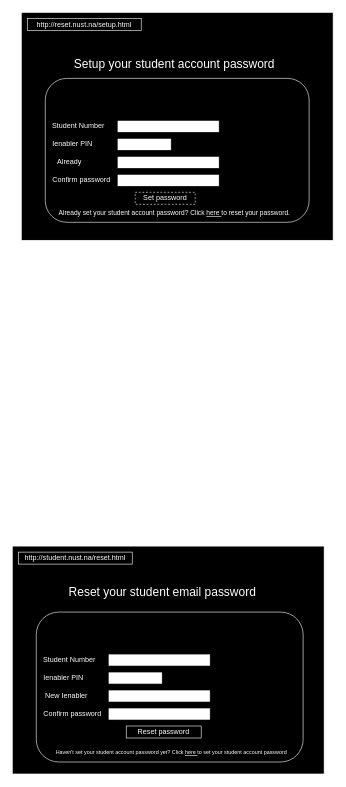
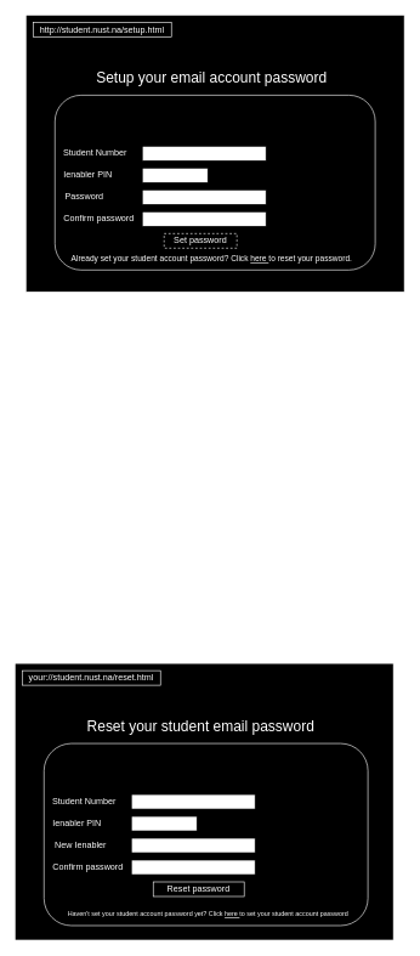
  <mxCell id="0" />
  <mxCell id="1" parent="0" />
  <mxCell id="2" value="" style="rounded=0;whiteSpace=wrap;html=1;fillColor=#000000;strokeColor=#FFFFFF;" vertex="1" parent="1"><mxGeometry x="35" y="20" width="520" height="380" as="geometry" /></mxCell>
- <mxCell id="3" value="&lt;font style=&quot;font-size: 20px;&quot; color=&quot;#ffffff&quot;&gt;Setup your student account password&lt;/font&gt;" style="text;html=1;align=center;verticalAlign=middle;resizable=0;points=[];autosize=1;strokeColor=default;fillColor=none;" vertex="1" parent="1"><mxGeometry x="110" y="85" width="360" height="40" as="geometry" /></mxCell>
+ <mxCell id="3" value="&lt;font style=&quot;font-size: 20px;&quot; color=&quot;#ffffff&quot;&gt;Setup your email account password&lt;/font&gt;" style="text;html=1;align=center;verticalAlign=middle;resizable=0;points=[];autosize=1;strokeColor=default;fillColor=none;" vertex="1" parent="1"><mxGeometry x="110" y="85" width="360" height="40" as="geometry" /></mxCell>
  <mxCell id="4" value="" style="rounded=1;whiteSpace=wrap;html=1;fillColor=#000000;strokeColor=#FFFFFF;" vertex="1" parent="1"><mxGeometry x="75" y="130" width="440" height="240" as="geometry" /></mxCell>
- <mxCell id="5" value="&lt;font color=&quot;#ffffff&quot;&gt;http://reset.nust.na/setup.html&lt;/font&gt;" style="rounded=0;whiteSpace=wrap;html=1;fillColor=#000000;strokeColor=#FFFFFF;" vertex="1" parent="1"><mxGeometry x="45" y="30" width="190" height="20" as="geometry" /></mxCell>
+ <mxCell id="5" value="&lt;font color=&quot;#ffffff&quot;&gt;http://student.nust.na/setup.html&lt;/font&gt;" style="rounded=0;whiteSpace=wrap;html=1;fillColor=#000000;strokeColor=#FFFFFF;" vertex="1" parent="1"><mxGeometry x="45" y="30" width="190" height="20" as="geometry" /></mxCell>
  <mxCell id="6" value="" style="rounded=0;whiteSpace=wrap;html=1;" vertex="1" parent="1"><mxGeometry x="195" y="260" width="170" height="20" as="geometry" /></mxCell>
  <mxCell id="7" value="" style="rounded=0;whiteSpace=wrap;html=1;" vertex="1" parent="1"><mxGeometry x="195" y="290" width="170" height="20" as="geometry" /></mxCell>
  <mxCell id="8" value="" style="rounded=0;whiteSpace=wrap;html=1;" vertex="1" parent="1"><mxGeometry x="195" y="200" width="170" height="20" as="geometry" /></mxCell>
  <mxCell id="9" value="" style="rounded=0;whiteSpace=wrap;html=1;" vertex="1" parent="1"><mxGeometry x="195" y="230" width="90" height="20" as="geometry" /></mxCell>
  <mxCell id="10" value="&lt;font color=&quot;#ffffff&quot;&gt;Student Number&lt;/font&gt;" style="text;html=1;align=center;verticalAlign=middle;resizable=0;points=[];autosize=1;strokeColor=none;fillColor=none;" vertex="1" parent="1"><mxGeometry x="75" y="195" width="110" height="30" as="geometry" /></mxCell>
  <mxCell id="11" value="&lt;font color=&quot;#ffffff&quot;&gt;Confirm password&lt;/font&gt;" style="text;html=1;align=center;verticalAlign=middle;resizable=0;points=[];autosize=1;strokeColor=none;fillColor=none;" vertex="1" parent="1"><mxGeometry x="75" y="285" width="120" height="30" as="geometry" /></mxCell>
  <mxCell id="12" value="&lt;font color=&quot;#ffffff&quot;&gt;Ienabler PIN&lt;/font&gt;" style="text;html=1;align=center;verticalAlign=middle;resizable=0;points=[];autosize=1;strokeColor=none;fillColor=none;" vertex="1" parent="1"><mxGeometry x="75" y="225" width="90" height="30" as="geometry" /></mxCell>
- <mxCell id="13" value="&lt;font color=&quot;#ffffff&quot;&gt;Already&lt;/font&gt;" style="text;html=1;align=center;verticalAlign=middle;resizable=0;points=[];autosize=1;strokeColor=none;fillColor=none;" vertex="1" parent="1"><mxGeometry x="75" y="255" width="80" height="30" as="geometry" /></mxCell>
+ <mxCell id="13" value="&lt;font color=&quot;#ffffff&quot;&gt;Password&lt;/font&gt;" style="text;html=1;align=center;verticalAlign=middle;resizable=0;points=[];autosize=1;strokeColor=none;fillColor=none;" vertex="1" parent="1"><mxGeometry x="75" y="255" width="80" height="30" as="geometry" /></mxCell>
  <mxCell id="14" value="&lt;font color=&quot;#ffffff&quot;&gt;Set password&lt;/font&gt;" style="rounded=0;whiteSpace=wrap;html=1;fillColor=#000000;strokeColor=#FFFFFF;dashed=1;" vertex="1" parent="1"><mxGeometry x="225" y="320" width="100" height="20" as="geometry" /></mxCell>
  <mxCell id="15" value="&lt;font color=&quot;#ffffff&quot; style=&quot;font-size: 11px;&quot;&gt;Already set your student account password? Click &lt;u style=&quot;font-size: 11px;&quot;&gt;here &lt;/u&gt;to reset your password.&lt;/font&gt;" style="text;html=1;align=center;verticalAlign=middle;resizable=0;points=[];autosize=1;strokeColor=none;fillColor=none;fontSize=11;" vertex="1" parent="1"><mxGeometry x="85" y="340" width="410" height="30" as="geometry" /></mxCell>
  <mxCell id="16" value="" style="rounded=0;whiteSpace=wrap;html=1;fillColor=#000000;strokeColor=#FFFFFF;" vertex="1" parent="1"><mxGeometry x="20" y="910" width="520" height="380" as="geometry" /></mxCell>
- <mxCell id="17" value="&lt;font style=&quot;font-size: 20px;&quot; color=&quot;#ffffff&quot;&gt;Reset your student email password&lt;/font&gt;" style="text;html=1;align=center;verticalAlign=middle;resizable=0;points=[];autosize=1;strokeColor=default;fillColor=none;" vertex="1" parent="1"><mxGeometry x="100" y="965" width="340" height="40" as="geometry" /></mxCell>
+ <mxCell id="17" value="&lt;font style=&quot;font-size: 20px;&quot; color=&quot;#ffffff&quot;&gt;Reset your student email password&lt;/font&gt;" style="text;html=1;align=center;verticalAlign=middle;resizable=0;points=[];autosize=1;strokeColor=default;fillColor=none;" vertex="1" parent="1"><mxGeometry x="105" y="975" width="340" height="40" as="geometry" /></mxCell>
  <mxCell id="18" value="" style="rounded=1;whiteSpace=wrap;html=1;fillColor=#000000;strokeColor=#FFFFFF;" vertex="1" parent="1"><mxGeometry x="60" y="1020" width="445" height="250" as="geometry" /></mxCell>
- <mxCell id="19" value="&lt;font color=&quot;#ffffff&quot;&gt;http://student.nust.na/reset.html&lt;/font&gt;" style="rounded=0;whiteSpace=wrap;html=1;fillColor=#000000;strokeColor=#FFFFFF;" vertex="1" parent="1"><mxGeometry x="30" y="920" width="190" height="20" as="geometry" /></mxCell>
+ <mxCell id="19" value="&lt;font color=&quot;#ffffff&quot;&gt;your://student.nust.na/reset.html&lt;/font&gt;" style="rounded=0;whiteSpace=wrap;html=1;fillColor=#000000;strokeColor=#FFFFFF;" vertex="1" parent="1"><mxGeometry x="30" y="920" width="190" height="20" as="geometry" /></mxCell>
  <mxCell id="20" value="" style="rounded=0;whiteSpace=wrap;html=1;" vertex="1" parent="1"><mxGeometry x="180" y="1150" width="170" height="20" as="geometry" /></mxCell>
  <mxCell id="21" value="" style="rounded=0;whiteSpace=wrap;html=1;" vertex="1" parent="1"><mxGeometry x="180" y="1180" width="170" height="20" as="geometry" /></mxCell>
  <mxCell id="22" value="" style="rounded=0;whiteSpace=wrap;html=1;" vertex="1" parent="1"><mxGeometry x="180" y="1090" width="170" height="20" as="geometry" /></mxCell>
  <mxCell id="23" value="" style="rounded=0;whiteSpace=wrap;html=1;" vertex="1" parent="1"><mxGeometry x="180" y="1120" width="90" height="20" as="geometry" /></mxCell>
  <mxCell id="24" value="&lt;font color=&quot;#ffffff&quot;&gt;Student Number&lt;/font&gt;" style="text;html=1;align=center;verticalAlign=middle;resizable=0;points=[];autosize=1;strokeColor=none;fillColor=none;" vertex="1" parent="1"><mxGeometry x="60" y="1085" width="110" height="30" as="geometry" /></mxCell>
  <mxCell id="25" value="&lt;font color=&quot;#ffffff&quot;&gt;Confirm password&lt;/font&gt;" style="text;html=1;align=center;verticalAlign=middle;resizable=0;points=[];autosize=1;strokeColor=none;fillColor=none;" vertex="1" parent="1"><mxGeometry x="60" y="1175" width="120" height="30" as="geometry" /></mxCell>
  <mxCell id="26" value="&lt;font color=&quot;#ffffff&quot;&gt;Ienabler PIN&lt;/font&gt;" style="text;html=1;align=center;verticalAlign=middle;resizable=0;points=[];autosize=1;strokeColor=none;fillColor=none;" vertex="1" parent="1"><mxGeometry x="60" y="1115" width="90" height="30" as="geometry" /></mxCell>
  <mxCell id="27" value="&lt;font color=&quot;#ffffff&quot;&gt;New Ienabler&lt;/font&gt;" style="text;html=1;align=center;verticalAlign=middle;resizable=0;points=[];autosize=1;strokeColor=none;fillColor=none;" vertex="1" parent="1"><mxGeometry x="60" y="1145" width="100" height="30" as="geometry" /></mxCell>
  <mxCell id="28" value="&lt;font color=&quot;#ffffff&quot;&gt;Reset password&lt;/font&gt;" style="rounded=0;whiteSpace=wrap;html=1;fillColor=#000000;strokeColor=#FFFFFF;" vertex="1" parent="1"><mxGeometry x="210" y="1210" width="125" height="20" as="geometry" /></mxCell>
  <mxCell id="29" value="&lt;font color=&quot;#ffffff&quot; style=&quot;font-size: 9px;&quot;&gt;Haven't set your student account password yet? Click &lt;u style=&quot;font-size: 9px;&quot;&gt;here &lt;/u&gt;to set your student account password&lt;/font&gt;" style="text;html=1;align=center;verticalAlign=middle;resizable=0;points=[];autosize=1;strokeColor=none;fillColor=none;fontSize=9;" vertex="1" parent="1"><mxGeometry x="80" y="1245" width="410" height="20" as="geometry" /></mxCell>
